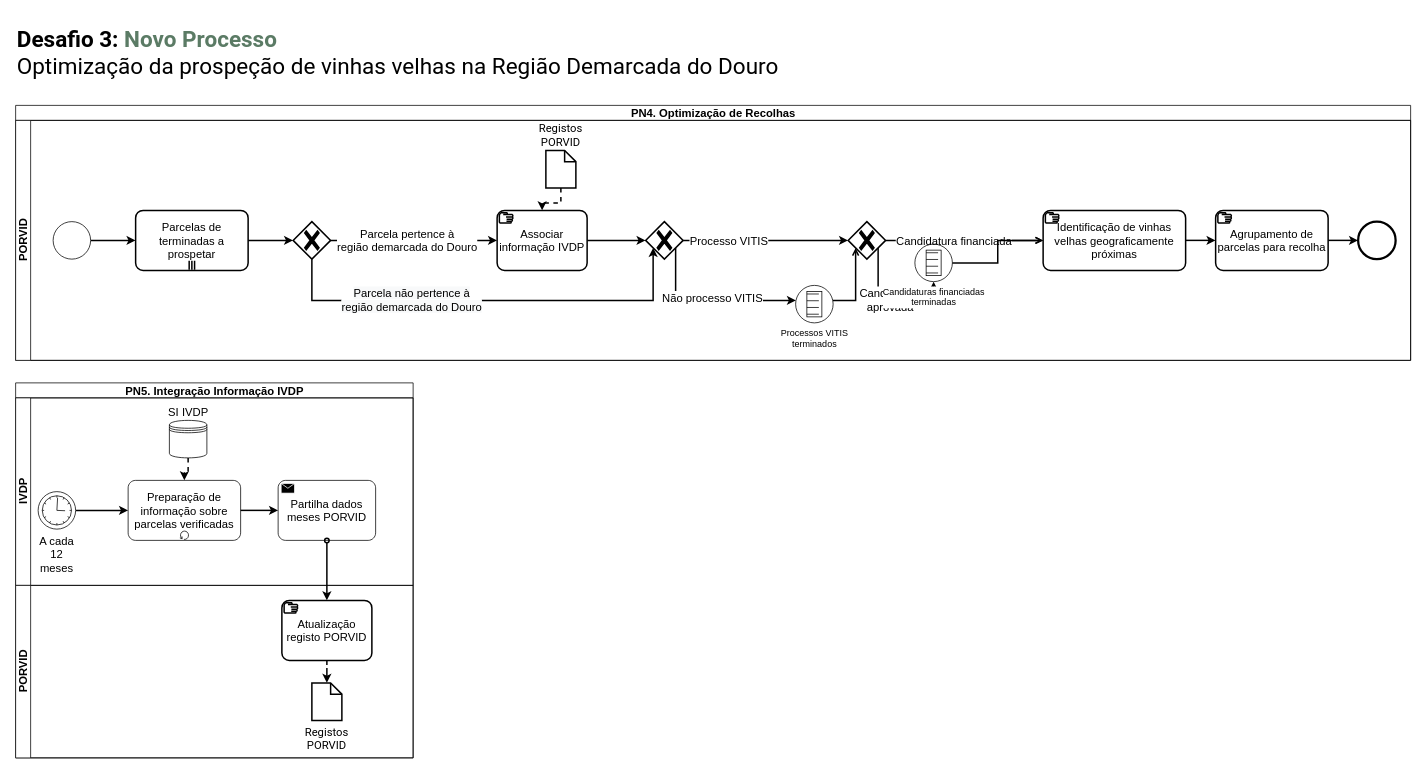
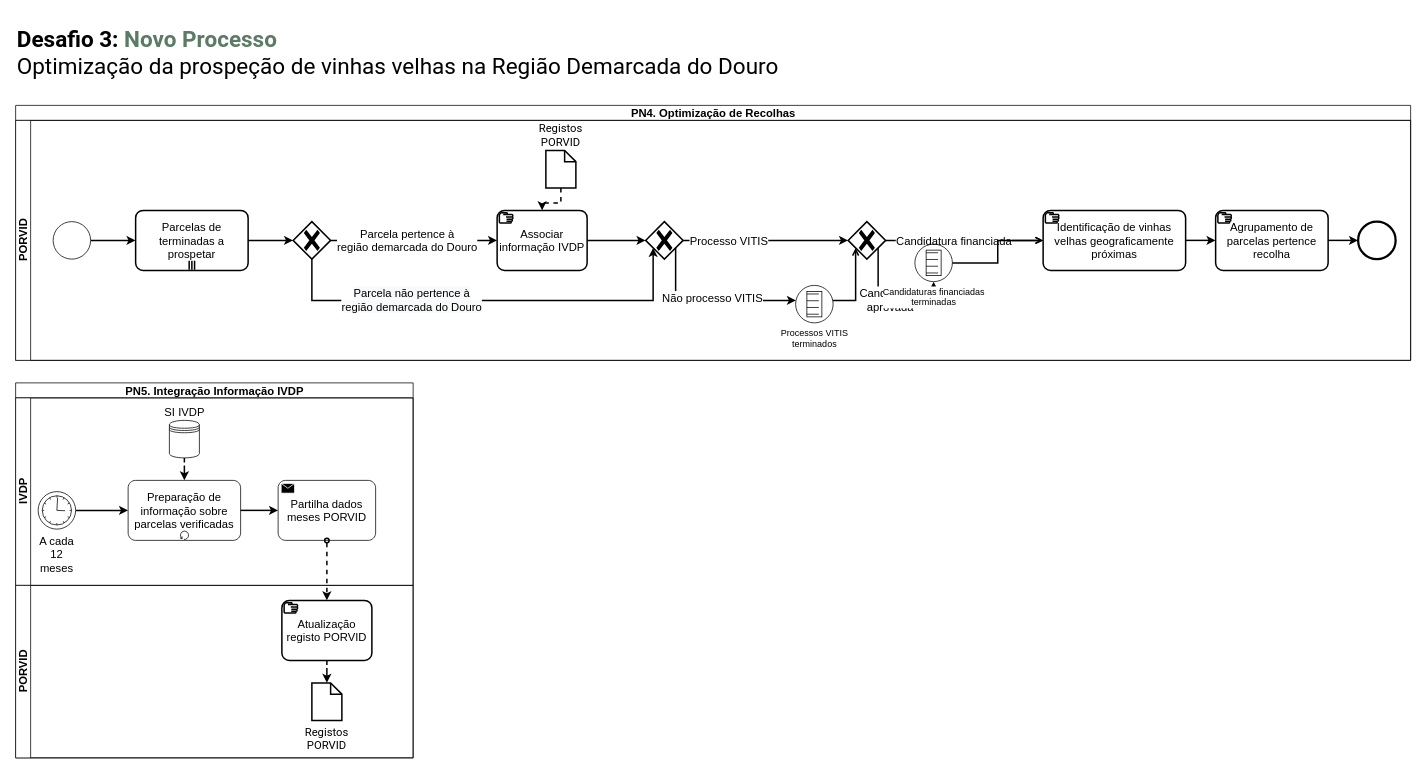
  <mxCell id="0" />
  <mxCell id="1" parent="0" />
  <mxCell id="2" value="&lt;b&gt;Desafio 3: &lt;font color=&quot;#5b7b65&quot;&gt;Novo Processo&lt;/font&gt;&lt;/b&gt;&lt;br&gt;Optimização da prospeção de vinhas velhas na Região Demarcada do Douro" style="text;html=1;strokeColor=none;fillColor=none;align=left;verticalAlign=middle;whiteSpace=wrap;rounded=0;fontSize=30;fontFamily=Roboto;fontSource=https%3A%2F%2Ffonts.googleapis.com%2Fcss%3Ffamily%3DRoboto;" parent="1" vertex="1"><mxGeometry x="20" y="20" width="1060" height="100" as="geometry" /></mxCell>
  <mxCell id="3" value="&lt;span style=&quot;font-size: 15px ; background-color: rgb(255 , 255 , 255)&quot;&gt;PN4. Optimização de Recolhas&lt;/span&gt;" style="swimlane;html=1;childLayout=stackLayout;resizeParent=1;resizeParentMax=0;horizontal=1;startSize=20;horizontalStack=0;" vertex="1" parent="1"><mxGeometry x="20" y="140" width="1860" height="340" as="geometry"><mxRectangle x="40" y="1730" width="250" height="20" as="alternateBounds" /></mxGeometry></mxCell>
  <mxCell id="4" value="&lt;span style=&quot;font-size: 15px&quot;&gt;PORVID&lt;/span&gt;" style="swimlane;html=1;startSize=20;horizontal=0;" vertex="1" parent="3"><mxGeometry y="20" width="1860" height="320" as="geometry" /></mxCell>
  <mxCell id="5" value="" style="points=[[0.25,0.25,0],[0.5,0,0],[0.75,0.25,0],[1,0.5,0],[0.75,0.75,0],[0.5,1,0],[0.25,0.75,0],[0,0.5,0]];shape=mxgraph.bpmn.gateway2;html=1;verticalLabelPosition=bottom;labelBackgroundColor=#ffffff;verticalAlign=top;align=center;perimeter=rhombusPerimeter;outlineConnect=0;outline=none;symbol=none;gwType=exclusive;fontSize=15;strokeWidth=2;" vertex="1" parent="4"><mxGeometry x="840" y="135" width="50" height="50" as="geometry" /></mxCell>
  <mxCell id="6" value="Processo VITIS" style="edgeStyle=orthogonalEdgeStyle;rounded=0;orthogonalLoop=1;jettySize=auto;html=1;fontSize=15;startArrow=none;startFill=0;endArrow=classic;endFill=1;strokeWidth=2;" edge="1" parent="4" source="5" target="26"><mxGeometry x="-0.448" relative="1" as="geometry"><mxPoint x="1230" y="160" as="targetPoint" /><mxPoint as="offset" /></mxGeometry></mxCell>
  <mxCell id="7" style="edgeStyle=orthogonalEdgeStyle;rounded=0;orthogonalLoop=1;jettySize=auto;html=1;fontSize=15;startArrow=none;startFill=0;endArrow=classic;endFill=1;strokeWidth=2;" edge="1" parent="4" source="5" target="16"><mxGeometry relative="1" as="geometry"><Array as="points"><mxPoint x="880" y="240" /></Array><mxPoint x="1150" y="255" as="targetPoint" /></mxGeometry></mxCell>
  <mxCell id="8" value="Não processo VITIS" style="edgeLabel;html=1;align=center;verticalAlign=middle;resizable=0;points=[];fontSize=15;" vertex="1" connectable="0" parent="7"><mxGeometry x="-0.097" y="-1" relative="1" as="geometry"><mxPoint x="14" y="-6" as="offset" /></mxGeometry></mxCell>
  <mxCell id="9" style="edgeStyle=orthogonalEdgeStyle;rounded=0;orthogonalLoop=1;jettySize=auto;html=1;startArrow=none;startFill=0;endArrow=classic;endFill=1;strokeWidth=2;" edge="1" parent="4" source="34" target="10"><mxGeometry relative="1" as="geometry"><mxPoint x="1894.0" y="160.0" as="targetPoint" /><mxPoint x="1820" y="160" as="sourcePoint" /></mxGeometry></mxCell>
  <mxCell id="10" value="" style="points=[[0.145,0.145,0],[0.5,0,0],[0.855,0.145,0],[1,0.5,0],[0.855,0.855,0],[0.5,1,0],[0.145,0.855,0],[0,0.5,0]];shape=mxgraph.bpmn.event;html=1;verticalLabelPosition=bottom;labelBackgroundColor=#ffffff;verticalAlign=top;align=center;perimeter=ellipsePerimeter;outlineConnect=0;aspect=fixed;outline=end;symbol=terminate2;rounded=0;shadow=0;glass=0;sketch=0;fontSize=15;" vertex="1" parent="4"><mxGeometry x="1790" y="135" width="50" height="50" as="geometry" /></mxCell>
  <mxCell id="11" style="edgeStyle=orthogonalEdgeStyle;rounded=0;jumpStyle=arc;orthogonalLoop=1;jettySize=auto;html=1;labelBackgroundColor=default;fontSize=15;startArrow=none;startFill=0;endArrow=classic;endFill=1;strokeWidth=2;" edge="1" parent="4" source="12" target="14"><mxGeometry relative="1" as="geometry" /></mxCell>
  <mxCell id="12" value="" style="points=[[0.145,0.145,0],[0.5,0,0],[0.855,0.145,0],[1,0.5,0],[0.855,0.855,0],[0.5,1,0],[0.145,0.855,0],[0,0.5,0]];shape=mxgraph.bpmn.event;html=1;verticalLabelPosition=bottom;labelBackgroundColor=#ffffff;verticalAlign=top;align=center;perimeter=ellipsePerimeter;outlineConnect=0;aspect=fixed;outline=standard;symbol=general;" vertex="1" parent="4"><mxGeometry x="50" y="135" width="50" height="50" as="geometry" /></mxCell>
  <mxCell id="13" style="edgeStyle=orthogonalEdgeStyle;rounded=0;jumpStyle=arc;orthogonalLoop=1;jettySize=auto;html=1;labelBackgroundColor=default;fontSize=15;startArrow=none;startFill=0;endArrow=classic;endFill=1;strokeWidth=2;" edge="1" parent="4" source="14" target="20"><mxGeometry relative="1" as="geometry"><mxPoint x="410" y="150.0" as="sourcePoint" /><mxPoint x="370.0" y="150" as="targetPoint" /></mxGeometry></mxCell>
  <mxCell id="14" value="Parcelas de terminadas a prospetar" style="points=[[0.25,0,0],[0.5,0,0],[0.75,0,0],[1,0.25,0],[1,0.5,0],[1,0.75,0],[0.75,1,0],[0.5,1,0],[0.25,1,0],[0,0.75,0],[0,0.5,0],[0,0.25,0]];shape=mxgraph.bpmn.task;whiteSpace=wrap;rectStyle=rounded;size=10;taskMarker=abstract;isLoopMultiParallel=1;fontSize=15;strokeWidth=2;" vertex="1" parent="4"><mxGeometry x="160" y="120" width="150" height="80" as="geometry" /></mxCell>
  <mxCell id="15" style="edgeStyle=orthogonalEdgeStyle;rounded=0;jumpStyle=arc;orthogonalLoop=1;jettySize=auto;html=1;labelBackgroundColor=default;fontSize=15;startArrow=none;startFill=0;endArrow=open;endFill=0;strokeWidth=2;" edge="1" parent="4" source="16" target="26"><mxGeometry relative="1" as="geometry"><Array as="points"><mxPoint x="1120" y="240" /></Array></mxGeometry></mxCell>
  <mxCell id="16" value="Processos VITIS &lt;br&gt;terminados" style="points=[[0.145,0.145,0],[0.5,0,0],[0.855,0.145,0],[1,0.5,0],[0.855,0.855,0],[0.5,1,0],[0.145,0.855,0],[0,0.5,0]];shape=mxgraph.bpmn.event;html=1;verticalLabelPosition=bottom;labelBackgroundColor=#ffffff;verticalAlign=top;align=center;perimeter=ellipsePerimeter;outlineConnect=0;aspect=fixed;outline=standard;symbol=conditional;fillColor=none;" vertex="1" parent="4"><mxGeometry x="1040" y="220" width="50" height="50" as="geometry" /></mxCell>
  <mxCell id="17" value="Parcela pertence à&lt;br&gt;região demarcada do Douro" style="edgeStyle=orthogonalEdgeStyle;rounded=0;jumpStyle=arc;orthogonalLoop=1;jettySize=auto;html=1;labelBackgroundColor=default;fontSize=15;startArrow=none;startFill=0;endArrow=classic;endFill=1;strokeWidth=2;" edge="1" parent="4" source="20" target="31"><mxGeometry x="-0.071" relative="1" as="geometry"><mxPoint x="670" y="160" as="targetPoint" /><mxPoint x="-1" as="offset" /></mxGeometry></mxCell>
  <mxCell id="18" style="edgeStyle=orthogonalEdgeStyle;rounded=0;jumpStyle=arc;orthogonalLoop=1;jettySize=auto;html=1;labelBackgroundColor=default;fontSize=15;startArrow=none;startFill=0;endArrow=classic;endFill=1;strokeWidth=2;" edge="1" parent="4" source="20" target="5"><mxGeometry relative="1" as="geometry"><mxPoint x="830" y="240" as="targetPoint" /><Array as="points"><mxPoint x="395" y="240" /><mxPoint x="850" y="240" /></Array></mxGeometry></mxCell>
  <mxCell id="19" value="&lt;span style=&quot;background-color: rgb(248 , 249 , 250)&quot;&gt;Parcela não pertence à&lt;/span&gt;&lt;br style=&quot;background-color: rgb(248 , 249 , 250)&quot;&gt;&lt;span style=&quot;background-color: rgb(248 , 249 , 250)&quot;&gt;região demarcada do Douro&lt;/span&gt;" style="edgeLabel;html=1;align=center;verticalAlign=middle;resizable=0;points=[];fontSize=15;" vertex="1" connectable="0" parent="18"><mxGeometry x="0.134" y="2" relative="1" as="geometry"><mxPoint x="-142" as="offset" /></mxGeometry></mxCell>
  <mxCell id="20" value="" style="points=[[0.25,0.25,0],[0.5,0,0],[0.75,0.25,0],[1,0.5,0],[0.75,0.75,0],[0.5,1,0],[0.25,0.75,0],[0,0.5,0]];shape=mxgraph.bpmn.gateway2;html=1;verticalLabelPosition=bottom;labelBackgroundColor=#ffffff;verticalAlign=top;align=center;perimeter=rhombusPerimeter;outlineConnect=0;outline=none;symbol=none;gwType=exclusive;fontSize=15;strokeWidth=2;" vertex="1" parent="4"><mxGeometry x="370" y="135" width="50" height="50" as="geometry" /></mxCell>
  <mxCell id="21" style="edgeStyle=orthogonalEdgeStyle;rounded=0;jumpStyle=arc;orthogonalLoop=1;jettySize=auto;html=1;labelBackgroundColor=default;fontSize=15;startArrow=none;startFill=0;endArrow=classic;endFill=1;strokeWidth=2;" edge="1" parent="4" source="31" target="5"><mxGeometry relative="1" as="geometry"><mxPoint x="790" y="160" as="sourcePoint" /></mxGeometry></mxCell>
  <mxCell id="22" style="edgeStyle=orthogonalEdgeStyle;rounded=0;jumpStyle=arc;orthogonalLoop=1;jettySize=auto;html=1;labelBackgroundColor=default;fontSize=15;startArrow=none;startFill=0;endArrow=open;endFill=0;strokeWidth=2;" edge="1" parent="4" source="26" target="33"><mxGeometry relative="1" as="geometry"><mxPoint x="1370" y="160" as="targetPoint" /></mxGeometry></mxCell>
  <mxCell id="23" value="Candidatura financiada" style="edgeLabel;html=1;align=center;verticalAlign=middle;resizable=0;points=[];fontSize=15;" vertex="1" connectable="0" parent="22"><mxGeometry x="0.269" relative="1" as="geometry"><mxPoint x="-43" as="offset" /></mxGeometry></mxCell>
  <mxCell id="24" style="edgeStyle=orthogonalEdgeStyle;rounded=0;jumpStyle=arc;orthogonalLoop=1;jettySize=auto;html=1;labelBackgroundColor=default;fontSize=15;startArrow=none;startFill=0;endArrow=open;endFill=0;strokeWidth=2;" edge="1" parent="4" source="26" target="28"><mxGeometry relative="1" as="geometry"><Array as="points"><mxPoint x="1150" y="240" /></Array></mxGeometry></mxCell>
  <mxCell id="25" value="Candidatura &lt;br&gt;aprovada" style="edgeLabel;html=1;align=center;verticalAlign=middle;resizable=0;points=[];fontSize=15;" vertex="1" connectable="0" parent="24"><mxGeometry x="0.008" y="2" relative="1" as="geometry"><mxPoint as="offset" /></mxGeometry></mxCell>
  <mxCell id="26" value="" style="points=[[0.25,0.25,0],[0.5,0,0],[0.75,0.25,0],[1,0.5,0],[0.75,0.75,0],[0.5,1,0],[0.25,0.75,0],[0,0.5,0]];shape=mxgraph.bpmn.gateway2;html=1;verticalLabelPosition=bottom;labelBackgroundColor=#ffffff;verticalAlign=top;align=center;perimeter=rhombusPerimeter;outlineConnect=0;outline=none;symbol=none;gwType=exclusive;fontSize=15;strokeWidth=2;" vertex="1" parent="4"><mxGeometry x="1110" y="135" width="50" height="50" as="geometry" /></mxCell>
  <mxCell id="27" style="edgeStyle=orthogonalEdgeStyle;rounded=0;jumpStyle=arc;orthogonalLoop=1;jettySize=auto;html=1;labelBackgroundColor=default;fontSize=15;startArrow=none;startFill=0;endArrow=open;endFill=0;strokeWidth=2;" edge="1" parent="4" source="28" target="33"><mxGeometry relative="1" as="geometry"><mxPoint x="1460" y="200" as="targetPoint" /></mxGeometry></mxCell>
  <mxCell id="28" value="Candidaturas financiadas &lt;br&gt;terminadas" style="points=[[0.145,0.145,0],[0.5,0,0],[0.855,0.145,0],[1,0.5,0],[0.855,0.855,0],[0.5,1,0],[0.145,0.855,0],[0,0.5,0]];shape=mxgraph.bpmn.event;html=1;verticalLabelPosition=bottom;labelBackgroundColor=#ffffff;verticalAlign=top;align=center;perimeter=ellipsePerimeter;outlineConnect=0;aspect=fixed;outline=standard;symbol=conditional;fillColor=none;" vertex="1" parent="4"><mxGeometry x="1199" y="165" width="50" height="50" as="geometry" /></mxCell>
  <mxCell id="29" style="edgeStyle=orthogonalEdgeStyle;rounded=0;jumpStyle=arc;orthogonalLoop=1;jettySize=auto;html=1;dashed=1;fontFamily=Roboto;fontSource=https%3A%2F%2Ffonts.googleapis.com%2Fcss%3Ffamily%3DRoboto;fontSize=15;fontColor=#000000;startArrow=none;startFill=0;endArrow=classic;endFill=1;strokeWidth=2;" edge="1" parent="4" source="30" target="31"><mxGeometry relative="1" as="geometry"><mxPoint x="730" y="120" as="targetPoint" /></mxGeometry></mxCell>
  <mxCell id="30" value="Registos PORVID" style="shape=mxgraph.bpmn.data;labelPosition=center;verticalLabelPosition=top;align=center;verticalAlign=bottom;whiteSpace=wrap;size=15;html=1;fontFamily=Roboto;fontSource=https%3A%2F%2Ffonts.googleapis.com%2Fcss%3Ffamily%3DRoboto;fontSize=15;fontColor=#000000;strokeColor=default;strokeWidth=2;fillColor=default;gradientColor=none;" vertex="1" parent="4"><mxGeometry x="707" y="40" width="40" height="50" as="geometry" /></mxCell>
  <mxCell id="31" value="&lt;span style=&quot;font-family: &amp;#34;helvetica&amp;#34;&quot;&gt;Associar informação IVDP&lt;/span&gt;" style="points=[[0.25,0,0],[0.5,0,0],[0.75,0,0],[1,0.25,0],[1,0.5,0],[1,0.75,0],[0.75,1,0],[0.5,1,0],[0.25,1,0],[0,0.75,0],[0,0.5,0],[0,0.25,0]];shape=mxgraph.bpmn.task;whiteSpace=wrap;rectStyle=rounded;size=10;taskMarker=manual;fontFamily=Roboto;fontSource=https%3A%2F%2Ffonts.googleapis.com%2Fcss%3Ffamily%3DRoboto;fontSize=15;fontColor=#000000;strokeColor=default;strokeWidth=2;fillColor=default;gradientColor=none;html=1;" vertex="1" parent="4"><mxGeometry x="642" y="120" width="120" height="80" as="geometry" /></mxCell>
  <mxCell id="32" style="edgeStyle=orthogonalEdgeStyle;rounded=0;jumpStyle=arc;orthogonalLoop=1;jettySize=auto;html=1;fontFamily=Roboto;fontSource=https%3A%2F%2Ffonts.googleapis.com%2Fcss%3Ffamily%3DRoboto;fontSize=15;fontColor=#000000;startArrow=none;startFill=0;endArrow=classic;endFill=1;strokeWidth=2;" edge="1" parent="4" source="33" target="34"><mxGeometry relative="1" as="geometry" /></mxCell>
  <mxCell id="33" value="&lt;span style=&quot;font-family: &amp;#34;helvetica&amp;#34;&quot;&gt;Identificação de vinhas velhas&amp;nbsp;geograficamente próximas&lt;/span&gt;" style="points=[[0.25,0,0],[0.5,0,0],[0.75,0,0],[1,0.25,0],[1,0.5,0],[1,0.75,0],[0.75,1,0],[0.5,1,0],[0.25,1,0],[0,0.75,0],[0,0.5,0],[0,0.25,0]];shape=mxgraph.bpmn.task;whiteSpace=wrap;rectStyle=rounded;size=10;taskMarker=manual;fontFamily=Roboto;fontSource=https%3A%2F%2Ffonts.googleapis.com%2Fcss%3Ffamily%3DRoboto;fontSize=15;fontColor=#000000;strokeColor=default;strokeWidth=2;fillColor=default;gradientColor=none;html=1;" vertex="1" parent="4"><mxGeometry x="1370" y="120" width="190" height="80" as="geometry" /></mxCell>
- <mxCell id="34" value="&lt;span style=&quot;font-family: &amp;#34;helvetica&amp;#34;&quot;&gt;Agrupamento de parcelas para recolha&lt;/span&gt;" style="points=[[0.25,0,0],[0.5,0,0],[0.75,0,0],[1,0.25,0],[1,0.5,0],[1,0.75,0],[0.75,1,0],[0.5,1,0],[0.25,1,0],[0,0.75,0],[0,0.5,0],[0,0.25,0]];shape=mxgraph.bpmn.task;whiteSpace=wrap;rectStyle=rounded;size=10;taskMarker=manual;fontFamily=Roboto;fontSource=https%3A%2F%2Ffonts.googleapis.com%2Fcss%3Ffamily%3DRoboto;fontSize=15;fontColor=#000000;strokeColor=default;strokeWidth=2;fillColor=default;gradientColor=none;html=1;" vertex="1" parent="4"><mxGeometry x="1600" y="120" width="150" height="80" as="geometry" /></mxCell>
+ <mxCell id="34" value="&lt;span style=&quot;font-family: &amp;#34;helvetica&amp;#34;&quot;&gt;Agrupamento de parcelas pertence recolha&lt;/span&gt;" style="points=[[0.25,0,0],[0.5,0,0],[0.75,0,0],[1,0.25,0],[1,0.5,0],[1,0.75,0],[0.75,1,0],[0.5,1,0],[0.25,1,0],[0,0.75,0],[0,0.5,0],[0,0.25,0]];shape=mxgraph.bpmn.task;whiteSpace=wrap;rectStyle=rounded;size=10;taskMarker=manual;fontFamily=Roboto;fontSource=https%3A%2F%2Ffonts.googleapis.com%2Fcss%3Ffamily%3DRoboto;fontSize=15;fontColor=#000000;strokeColor=default;strokeWidth=2;fillColor=default;gradientColor=none;html=1;" vertex="1" parent="4"><mxGeometry x="1600" y="120" width="150" height="80" as="geometry" /></mxCell>
  <mxCell id="35" value="&lt;span style=&quot;background-color: rgb(255 , 255 , 255)&quot;&gt;PN5. Integração Informação IVDP&lt;/span&gt;" style="swimlane;html=1;childLayout=stackLayout;resizeParent=1;resizeParentMax=0;horizontal=1;startSize=20;horizontalStack=0;fontSize=15;" vertex="1" parent="1"><mxGeometry x="20" y="510" width="530" height="500" as="geometry" /></mxCell>
  <mxCell id="36" value="IVDP" style="swimlane;html=1;startSize=20;horizontal=0;fontSize=15;" vertex="1" parent="35"><mxGeometry y="20" width="530" height="250" as="geometry" /></mxCell>
- <mxCell id="37" value="SI IVDP" style="shape=datastore;labelPosition=center;verticalLabelPosition=top;align=center;verticalAlign=bottom;rounded=0;shadow=0;glass=0;sketch=0;fontSize=15;html=1;" vertex="1" parent="36"><mxGeometry x="205" y="30" width="50" height="50" as="geometry" /></mxCell>
+ <mxCell id="37" value="SI IVDP" style="shape=datastore;labelPosition=center;verticalLabelPosition=top;align=center;verticalAlign=bottom;rounded=0;shadow=0;glass=0;sketch=0;fontSize=15;html=1;" vertex="1" parent="36"><mxGeometry x="205" y="30" width="40" height="50" as="geometry" /></mxCell>
  <mxCell id="38" value="Partilha dados meses PORVID" style="points=[[0.25,0,0],[0.5,0,0],[0.75,0,0],[1,0.25,0],[1,0.5,0],[1,0.75,0],[0.75,1,0],[0.5,1,0],[0.25,1,0],[0,0.75,0],[0,0.5,0],[0,0.25,0]];shape=mxgraph.bpmn.task;whiteSpace=wrap;rectStyle=rounded;size=10;taskMarker=send;rounded=0;shadow=0;glass=0;sketch=0;fontSize=15;align=center;verticalAlign=middle;html=1;strokeWidth=1;" vertex="1" parent="36"><mxGeometry x="350" y="110" width="130" height="80" as="geometry" /></mxCell>
  <mxCell id="39" value="&lt;span style=&quot;font-family: &amp;#34;helvetica&amp;#34;&quot;&gt;Preparação de informação sobre parcelas verificadas&lt;/span&gt;" style="points=[[0.25,0,0],[0.5,0,0],[0.75,0,0],[1,0.25,0],[1,0.5,0],[1,0.75,0],[0.75,1,0],[0.5,1,0],[0.25,1,0],[0,0.75,0],[0,0.5,0],[0,0.25,0]];shape=mxgraph.bpmn.task;whiteSpace=wrap;rectStyle=rounded;size=10;taskMarker=abstract;isLoopStandard=1;fontFamily=Roboto;fontSource=https%3A%2F%2Ffonts.googleapis.com%2Fcss%3Ffamily%3DRoboto;fontSize=15;fontColor=#000000;strokeColor=default;strokeWidth=1;fillColor=default;gradientColor=none;html=1;" vertex="1" parent="36"><mxGeometry x="150" y="110" width="150" height="80" as="geometry" /></mxCell>
  <mxCell id="40" style="edgeStyle=orthogonalEdgeStyle;rounded=0;jumpStyle=arc;orthogonalLoop=1;jettySize=auto;html=1;labelBackgroundColor=default;fontSize=15;startArrow=none;startFill=0;endArrow=classic;endFill=1;strokeWidth=2;" edge="1" parent="36" source="43" target="39"><mxGeometry relative="1" as="geometry"><mxPoint x="150" y="150" as="targetPoint" /><mxPoint x="90" y="150" as="sourcePoint" /></mxGeometry></mxCell>
  <mxCell id="41" style="edgeStyle=orthogonalEdgeStyle;rounded=0;orthogonalLoop=1;jettySize=auto;html=1;fontSize=15;startArrow=none;startFill=0;endArrow=classic;endFill=1;strokeWidth=2;dashed=1;" edge="1" parent="36" source="37" target="39"><mxGeometry relative="1" as="geometry"><mxPoint x="225" y="190" as="targetPoint" /></mxGeometry></mxCell>
  <mxCell id="42" style="edgeStyle=orthogonalEdgeStyle;rounded=0;orthogonalLoop=1;jettySize=auto;html=1;fontSize=15;startArrow=none;startFill=0;endArrow=classic;endFill=1;strokeWidth=2;" edge="1" parent="36" source="39" target="38"><mxGeometry relative="1" as="geometry"><mxPoint x="300" y="150" as="sourcePoint" /></mxGeometry></mxCell>
  <mxCell id="43" value="A cada 12 meses" style="points=[[0.145,0.145,0],[0.5,0,0],[0.855,0.145,0],[1,0.5,0],[0.855,0.855,0],[0.5,1,0],[0.145,0.855,0],[0,0.5,0]];shape=mxgraph.bpmn.event;html=1;verticalLabelPosition=bottom;labelBackgroundColor=#ffffff;verticalAlign=top;align=center;perimeter=ellipsePerimeter;outlineConnect=0;aspect=fixed;outline=standard;symbol=timer;fontSize=15;whiteSpace=wrap;" vertex="1" parent="36"><mxGeometry x="30" y="125" width="50" height="50" as="geometry" /></mxCell>
  <mxCell id="44" value="PORVID" style="swimlane;html=1;startSize=20;horizontal=0;fontSize=15;" vertex="1" parent="35"><mxGeometry y="270" width="530" height="230" as="geometry" /></mxCell>
  <mxCell id="45" style="edgeStyle=orthogonalEdgeStyle;rounded=0;orthogonalLoop=1;jettySize=auto;html=1;dashed=1;fontSize=15;strokeWidth=2;" edge="1" parent="44" source="47" target="46"><mxGeometry relative="1" as="geometry"><mxPoint x="415" y="100" as="sourcePoint" /><mxPoint x="415" y="140" as="targetPoint" /></mxGeometry></mxCell>
  <mxCell id="46" value="Registos PORVID" style="shape=mxgraph.bpmn.data;labelPosition=center;verticalLabelPosition=bottom;align=center;verticalAlign=top;whiteSpace=wrap;size=15;html=1;fontFamily=Roboto;fontSource=https%3A%2F%2Ffonts.googleapis.com%2Fcss%3Ffamily%3DRoboto;fontSize=15;fontColor=#000000;strokeColor=default;strokeWidth=2;fillColor=default;gradientColor=none;" vertex="1" parent="44"><mxGeometry x="395" y="130" width="40" height="50" as="geometry" /></mxCell>
  <mxCell id="47" value="&lt;span style=&quot;font-family: &amp;#34;helvetica&amp;#34;&quot;&gt;Atualização registo PORVID&lt;/span&gt;" style="points=[[0.25,0,0],[0.5,0,0],[0.75,0,0],[1,0.25,0],[1,0.5,0],[1,0.75,0],[0.75,1,0],[0.5,1,0],[0.25,1,0],[0,0.75,0],[0,0.5,0],[0,0.25,0]];shape=mxgraph.bpmn.task;whiteSpace=wrap;rectStyle=rounded;size=10;taskMarker=manual;fontFamily=Roboto;fontSource=https%3A%2F%2Ffonts.googleapis.com%2Fcss%3Ffamily%3DRoboto;fontSize=15;fontColor=#000000;strokeColor=default;strokeWidth=2;fillColor=default;gradientColor=none;html=1;" vertex="1" parent="44"><mxGeometry x="355" y="20" width="120" height="80" as="geometry" /></mxCell>
- <mxCell id="48" style="edgeStyle=orthogonalEdgeStyle;rounded=0;orthogonalLoop=1;jettySize=auto;html=1;fontSize=15;startArrow=oval;startFill=0;endArrow=classic;endFill=1;strokeWidth=2;dashed=0;" edge="1" parent="35" source="38" target="47"><mxGeometry relative="1" as="geometry"><Array as="points" /><mxPoint x="415" y="290" as="targetPoint" /><mxPoint x="225" y="840" as="sourcePoint" /></mxGeometry></mxCell>
+ <mxCell id="48" style="edgeStyle=orthogonalEdgeStyle;rounded=0;orthogonalLoop=1;jettySize=auto;html=1;fontSize=15;startArrow=oval;startFill=0;endArrow=classic;endFill=1;strokeWidth=2;dashed=1;" edge="1" parent="35" source="38" target="47"><mxGeometry relative="1" as="geometry"><Array as="points" /><mxPoint x="415" y="290" as="targetPoint" /><mxPoint x="225" y="840" as="sourcePoint" /></mxGeometry></mxCell>
